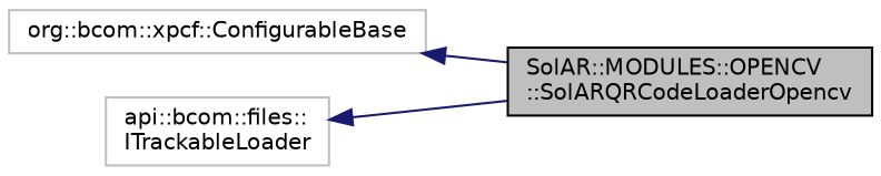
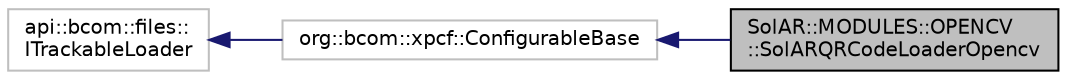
  digraph {
    rankdir=LR
    node [color=grey75 fillcolor=white fontname=Helvetica fontsize=10 shape=record style=filled]
    edge [color=midnightblue dir=back fontname=Helvetica fontsize=10 labelfontname=Helvetica labelfontsize=10 style=solid]
    n1 [color=black fillcolor=grey75 fontcolor=black height=0.2 label="SolAR::MODULES::OPENCV\l::SolARQRCodeLoaderOpencv" width=0.4]
    n2 [height=0.2 label="org::bcom::xpcf::ConfigurableBase" width=0.4]
    n3 [height=0.2 label="api::bcom::files::\lITrackableLoader" width=0.4]
    n2 -> n1
-   n3 -> n1
+   n3 -> n2
  }
